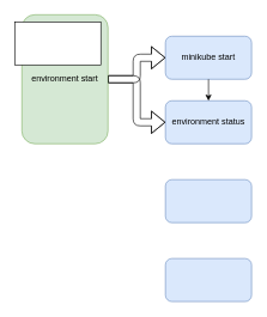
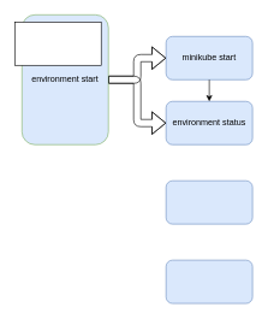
  <mxCell id="0" />
  <mxCell id="1" parent="0" />
  <mxCell id="2" value="minikube start" style="rounded=1;whiteSpace=wrap;html=1;fillColor=#dae8fc;strokeColor=#6c8ebf;" parent="1" vertex="1"><mxGeometry x="230" y="50" width="120" height="60" as="geometry" /></mxCell>
  <mxCell id="3" value="environment status" style="rounded=1;whiteSpace=wrap;html=1;fillColor=#dae8fc;strokeColor=#6c8ebf;" parent="1" vertex="1"><mxGeometry x="230" y="140" width="120" height="60" as="geometry" /></mxCell>
  <mxCell id="4" value="" style="rounded=1;whiteSpace=wrap;html=1;fillColor=#dae8fc;strokeColor=#6c8ebf;" parent="1" vertex="1"><mxGeometry x="230" y="250" width="120" height="60" as="geometry" /></mxCell>
  <mxCell id="5" value="" style="rounded=1;whiteSpace=wrap;html=1;fillColor=#dae8fc;strokeColor=#6c8ebf;" parent="1" vertex="1"><mxGeometry x="230" y="360" width="120" height="60" as="geometry" /></mxCell>
  <mxCell id="6" style="edgeStyle=orthogonalEdgeStyle;rounded=0;orthogonalLoop=1;jettySize=auto;html=1;" parent="1" source="2" edge="1"><mxGeometry relative="1" as="geometry"><mxPoint x="290" y="140" as="targetPoint" /></mxGeometry></mxCell>
  <mxCell id="7" style="edgeStyle=orthogonalEdgeStyle;html=1;entryX=0;entryY=0.5;entryDx=0;entryDy=0;shape=flexArrow;" parent="1" source="8" target="2" edge="1"><mxGeometry relative="1" as="geometry" /></mxCell>
- <mxCell id="8" value="environment start" style="rounded=1;whiteSpace=wrap;html=1;fillColor=#d5e8d4;strokeColor=#82b366;" parent="1" vertex="1"><mxGeometry x="30" y="20" width="120" height="180" as="geometry" /></mxCell>
+ <mxCell id="8" value="environment start" style="rounded=1;whiteSpace=wrap;html=1;fillColor=#dae8fc;strokeColor=#82b366;" parent="1" vertex="1"><mxGeometry x="30" y="20" width="120" height="180" as="geometry" /></mxCell>
  <mxCell id="9" style="edgeStyle=orthogonalEdgeStyle;html=1;shape=flexArrow;exitX=1;exitY=0.5;exitDx=0;exitDy=0;" parent="1" source="8" target="3" edge="1"><mxGeometry relative="1" as="geometry"><mxPoint x="160" y="120" as="sourcePoint" /><mxPoint x="240" y="60" as="targetPoint" /></mxGeometry></mxCell>
  <mxCell id="10" value="" style="whiteSpace=wrap;html=1;" vertex="1" parent="1"><mxGeometry x="20" y="30" width="120" height="60" as="geometry" /></mxCell>
